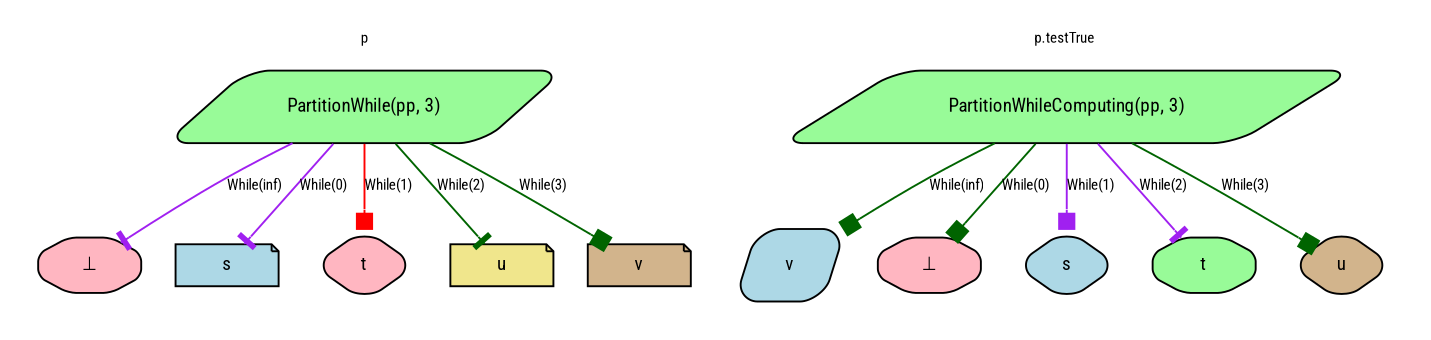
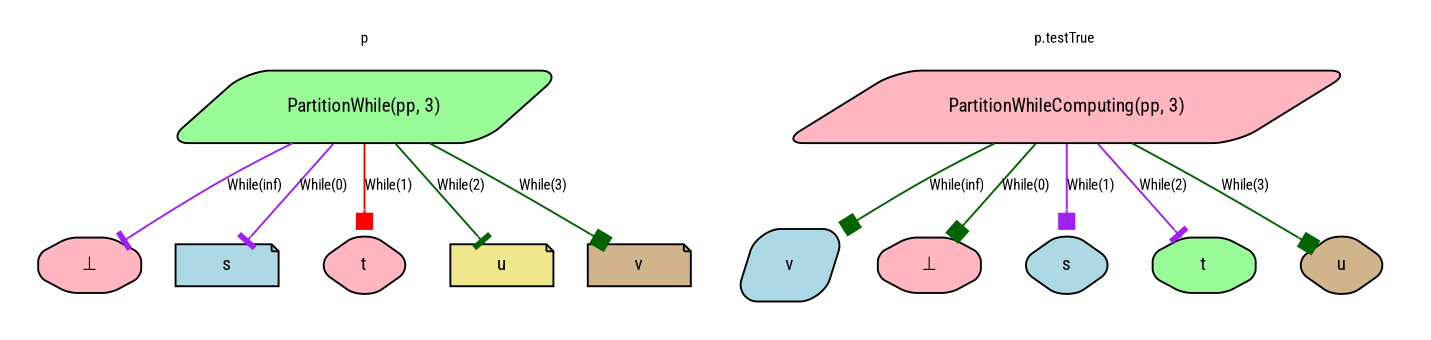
  digraph {
    color=white
    fontsize=8.0
    fontname="Roboto Condensed"
    node [fontname="Roboto Condensed" fontsize=10.0 shape=parallelogram style="rounded,filled" fillcolor=palegreen]
    edge [fontname="Roboto Condensed" fontsize=8.0 color=darkgreen arrowhead=box]
    n1 [height=0.3 label="PartitionWhile(pp, 3)"]
    n2 [height=0.3 label="⊥" shape=octagon fillcolor=lightpink]
    n3 [height=0.3 label=s shape=note fillcolor=lightblue]
    n4 [height=0.3 label=t shape=diamond fillcolor=lightpink]
    n5 [height=0.3 label=u shape=note fillcolor=khaki]
    n6 [height=0.3 label=v shape=note fillcolor=tan]
-   n7 [height=0.3 label="PartitionWhileComputing(pp, 3)"]
+   n7 [height=0.3 label="PartitionWhileComputing(pp, 3)" fillcolor=lightpink]
    n8 [height=0.3 label=v fillcolor=lightblue]
    n9 [height=0.3 label="⊥" shape=octagon fillcolor=lightpink]
    n10 [height=0.3 label=s shape=diamond fillcolor=lightblue]
    n11 [height=0.3 label=t shape=octagon]
    n12 [height=0.3 label=u shape=diamond fillcolor=tan]
    subgraph cluster_1 {
      label=p
      n1
      n2
      n3
      n4
      n5
      n6
    }
    subgraph cluster_2 {
      label="p.testTrue"
      n7
      n8
      n9
      n10
      n11
      n12
    }
    n1 -> n2 [label="While(inf)" color=purple arrowhead=tee]
    n1 -> n3 [label="While(0)" color=purple arrowhead=tee]
    n1 -> n4 [label="While(1)" color=red]
    n1 -> n5 [label="While(2)" arrowhead=tee]
    n1 -> n6 [label="While(3)"]
    n7 -> n8 [label="While(inf)"]
    n7 -> n9 [label="While(0)"]
    n7 -> n10 [label="While(1)" color=purple]
    n7 -> n11 [label="While(2)" color=purple arrowhead=tee]
    n7 -> n12 [label="While(3)"]
  }
